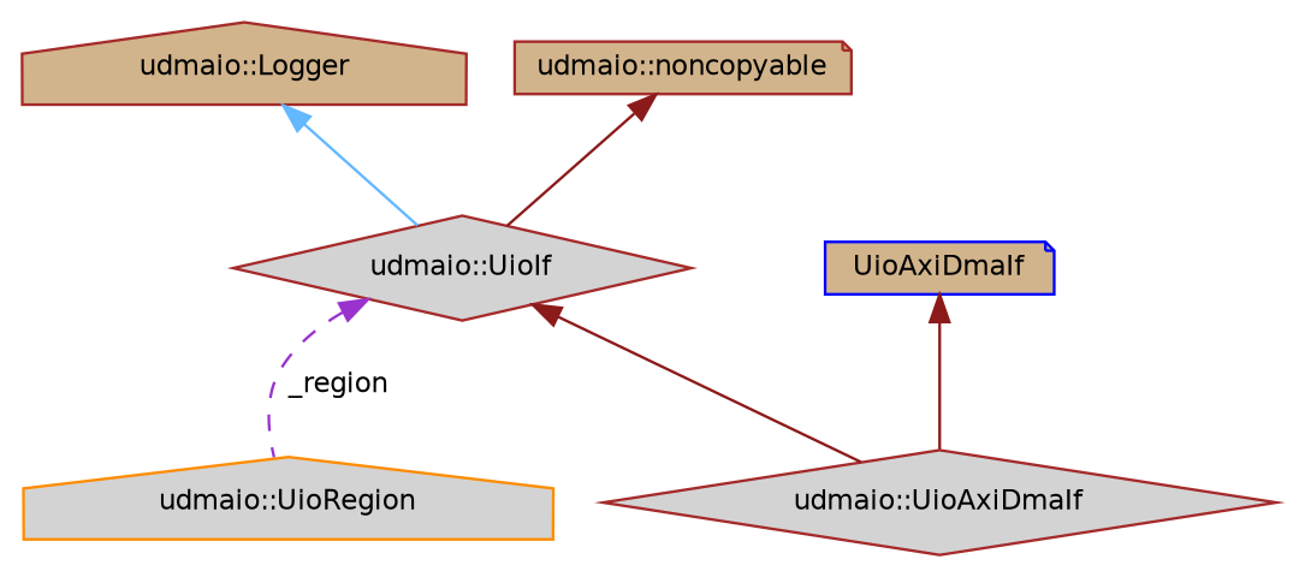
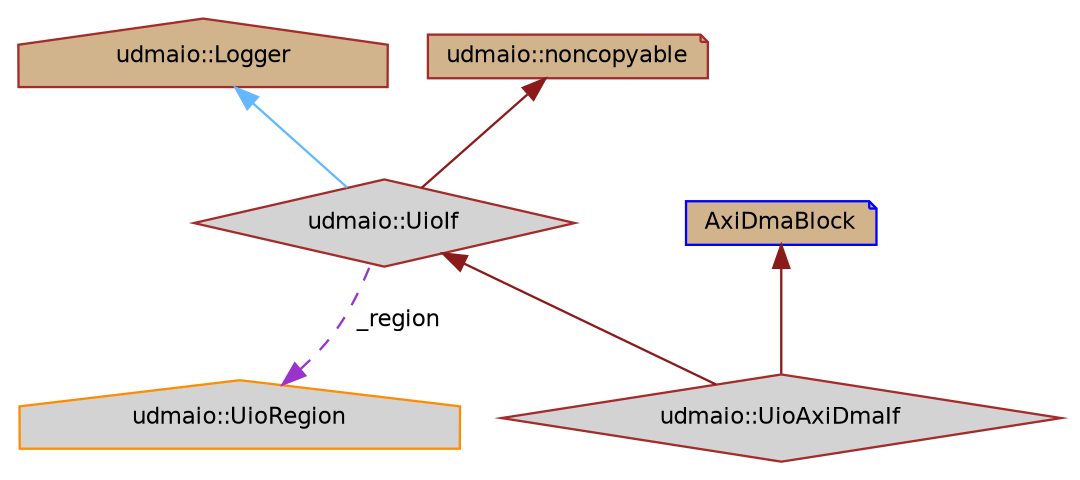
  digraph {
    node [color=brown fillcolor=lightgrey fontname=Helvetica fontsize=10 shape=diamond style=filled]
    edge [color=firebrick4 dir=back fontname=Helvetica fontsize=10 labelfontname=Helvetica labelfontsize=10 style=solid]
    n1 [fontcolor=black height=0.2 label="udmaio::UioAxiDmaIf" width=0.4]
    n2 [height=0.2 label="udmaio::UioIf" width=0.4]
    n3 [fillcolor=tan height=0.2 label="udmaio::Logger" shape=house width=0.4]
    n4 [fillcolor=tan height=0.2 label="udmaio::noncopyable" shape=note width=0.4]
    n5 [color=darkorange height=0.2 label="udmaio::UioRegion" shape=house width=0.4]
-   n6 [color=blue fillcolor=tan height=0.2 label=UioAxiDmaIf shape=note width=0.4]
+   n6 [color=blue fillcolor=tan height=0.2 label=AxiDmaBlock shape=note width=0.4]
    n2 -> n1
    n3 -> n2 [color=steelblue1]
    n4 -> n2
-   n2 -> n5 [color=darkorchid3 label=" _region" style=dashed]
+   n5 -> n2 [color=darkorchid3 label=" _region" style=dashed]
    n6 -> n1
  }
